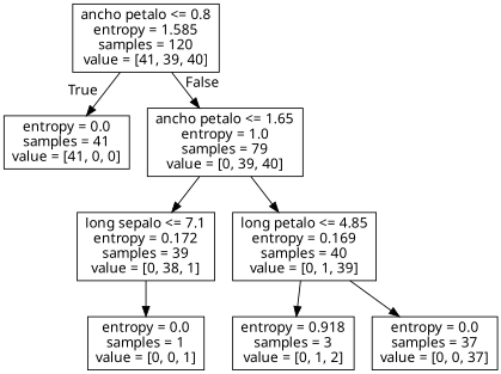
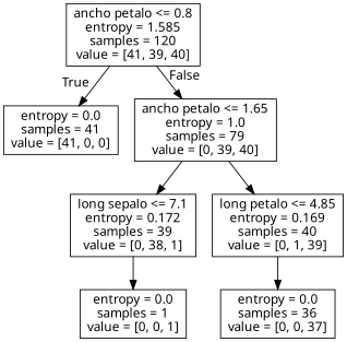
  digraph {
    fontname="Noto Sans"
    node [fontname="Noto Sans" shape=box]
    edge [fontname="Noto Sans"]
    n1 [label="ancho petalo <= 0.8\nentropy = 1.585\nsamples = 120\nvalue = [41, 39, 40]"]
    n2 [label="entropy = 0.0\nsamples = 41\nvalue = [41, 0, 0]"]
    n3 [label="ancho petalo <= 1.65\nentropy = 1.0\nsamples = 79\nvalue = [0, 39, 40]"]
    n4 [label="long sepalo <= 7.1\nentropy = 0.172\nsamples = 39\nvalue = [0, 38, 1]"]
    n5 [label="long petalo <= 4.85\nentropy = 0.169\nsamples = 40\nvalue = [0, 1, 39]"]
    n6 [label="entropy = 0.0\nsamples = 1\nvalue = [0, 0, 1]"]
-   n7 [label="entropy = 0.918\nsamples = 3\nvalue = [0, 1, 2]"]
-   n8 [label="entropy = 0.0\nsamples = 37\nvalue = [0, 0, 37]"]
+   n8 [label="entropy = 0.0\nsamples = 36\nvalue = [0, 0, 37]"]
    n1 -> n2 [headlabel=True labelangle=45 labeldistance=2.5]
    n1 -> n3 [headlabel=False labelangle=-45 labeldistance=2.5]
    n3 -> n4
    n3 -> n5
    n4 -> n6
-   n5 -> n7
    n5 -> n8
  }
